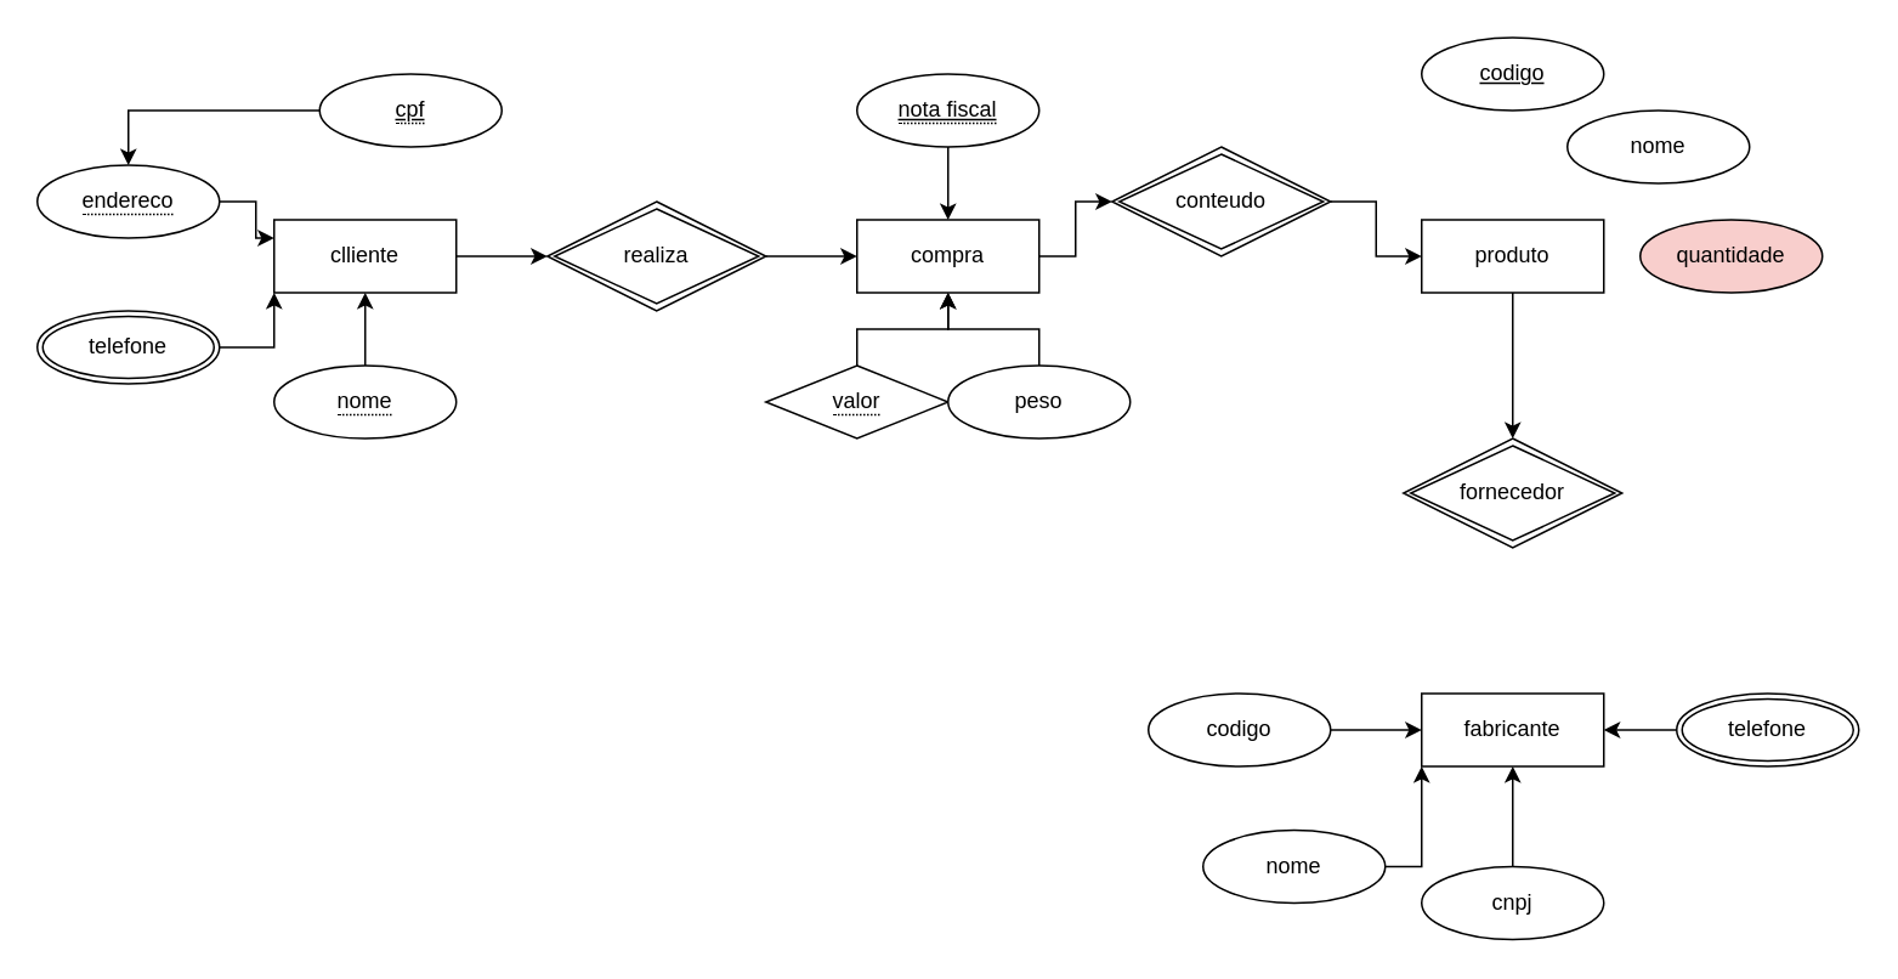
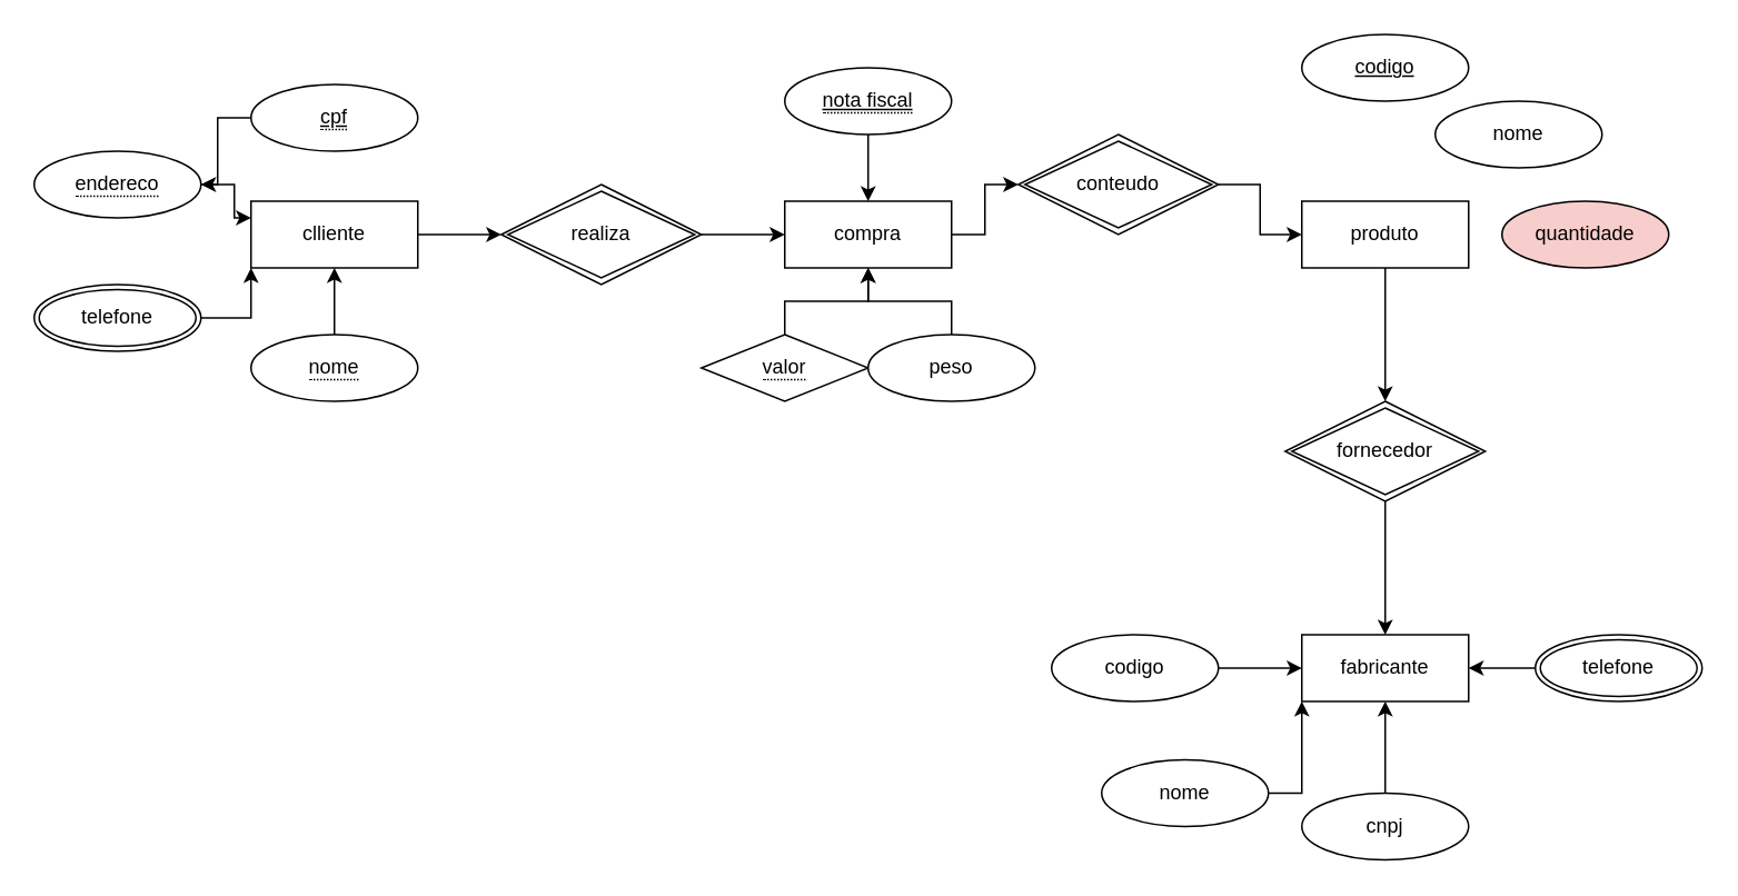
  <mxCell id="0" />
  <mxCell id="1" parent="0" />
  <mxCell id="2" value="fabricante" style="whiteSpace=wrap;html=1;align=center;" vertex="1" parent="1"><mxGeometry x="780" y="380" width="100" height="40" as="geometry" /></mxCell>
  <mxCell id="3" style="edgeStyle=orthogonalEdgeStyle;rounded=0;orthogonalLoop=1;jettySize=auto;html=1;" edge="1" parent="1" source="4" target="14"><mxGeometry relative="1" as="geometry" /></mxCell>
  <mxCell id="4" value="produto" style="whiteSpace=wrap;html=1;align=center;" vertex="1" parent="1"><mxGeometry x="780" y="120" width="100" height="40" as="geometry" /></mxCell>
  <mxCell id="5" style="edgeStyle=orthogonalEdgeStyle;rounded=0;orthogonalLoop=1;jettySize=auto;html=1;entryX=0;entryY=0.5;entryDx=0;entryDy=0;" edge="1" parent="1" source="6" target="12"><mxGeometry relative="1" as="geometry" /></mxCell>
  <mxCell id="6" value="compra" style="whiteSpace=wrap;html=1;align=center;" vertex="1" parent="1"><mxGeometry x="470" y="120" width="100" height="40" as="geometry" /></mxCell>
  <mxCell id="7" style="edgeStyle=orthogonalEdgeStyle;rounded=0;orthogonalLoop=1;jettySize=auto;html=1;entryX=0;entryY=0.5;entryDx=0;entryDy=0;" edge="1" parent="1" source="8" target="10"><mxGeometry relative="1" as="geometry" /></mxCell>
  <mxCell id="8" value="clliente" style="whiteSpace=wrap;html=1;align=center;" vertex="1" parent="1"><mxGeometry x="150" y="120" width="100" height="40" as="geometry" /></mxCell>
  <mxCell id="9" style="edgeStyle=orthogonalEdgeStyle;rounded=0;orthogonalLoop=1;jettySize=auto;html=1;exitX=1;exitY=0.5;exitDx=0;exitDy=0;entryX=0;entryY=0.5;entryDx=0;entryDy=0;" edge="1" parent="1" source="10" target="6"><mxGeometry relative="1" as="geometry" /></mxCell>
  <mxCell id="10" value="realiza" style="shape=rhombus;double=1;perimeter=rhombusPerimeter;whiteSpace=wrap;html=1;align=center;" vertex="1" parent="1"><mxGeometry x="300" y="110" width="120" height="60" as="geometry" /></mxCell>
  <mxCell id="11" style="edgeStyle=orthogonalEdgeStyle;rounded=0;orthogonalLoop=1;jettySize=auto;html=1;exitX=1;exitY=0.5;exitDx=0;exitDy=0;entryX=0;entryY=0.5;entryDx=0;entryDy=0;" edge="1" parent="1" source="12" target="4"><mxGeometry relative="1" as="geometry" /></mxCell>
  <mxCell id="12" value="conteudo" style="shape=rhombus;double=1;perimeter=rhombusPerimeter;whiteSpace=wrap;html=1;align=center;" vertex="1" parent="1"><mxGeometry x="610" y="80" width="120" height="60" as="geometry" /></mxCell>
+ <mxCell id="13" style="edgeStyle=orthogonalEdgeStyle;rounded=0;orthogonalLoop=1;jettySize=auto;html=1;entryX=0.5;entryY=0;entryDx=0;entryDy=0;" edge="1" parent="1" source="14" target="2"><mxGeometry relative="1" as="geometry" /></mxCell>
  <mxCell id="14" value="fornecedor" style="shape=rhombus;double=1;perimeter=rhombusPerimeter;whiteSpace=wrap;html=1;align=center;" vertex="1" parent="1"><mxGeometry x="770" y="240" width="120" height="60" as="geometry" /></mxCell>
  <mxCell id="15" style="edgeStyle=orthogonalEdgeStyle;rounded=0;orthogonalLoop=1;jettySize=auto;html=1;exitX=0.5;exitY=1;exitDx=0;exitDy=0;entryX=0.5;entryY=0;entryDx=0;entryDy=0;" edge="1" parent="1" source="16" target="6"><mxGeometry relative="1" as="geometry" /></mxCell>
  <mxCell id="16" value="&lt;span style=&quot;border-bottom: 1px dotted&quot;&gt;&lt;u&gt;nota fiscal&lt;/u&gt;&lt;/span&gt;" style="ellipse;whiteSpace=wrap;html=1;align=center;" vertex="1" parent="1"><mxGeometry x="470" y="40" width="100" height="40" as="geometry" /></mxCell>
  <mxCell id="17" style="edgeStyle=orthogonalEdgeStyle;rounded=0;orthogonalLoop=1;jettySize=auto;html=1;entryX=0.5;entryY=1;entryDx=0;entryDy=0;" edge="1" parent="1" source="18" target="6"><mxGeometry relative="1" as="geometry" /></mxCell>
  <mxCell id="18" value="&lt;span style=&quot;border-bottom: 1px dotted&quot;&gt;valor&lt;/span&gt;" style="rhombus;whiteSpace=wrap;html=1;align=center;" vertex="1" parent="1"><mxGeometry x="420" y="200" width="100" height="40" as="geometry" /></mxCell>
  <mxCell id="19" style="edgeStyle=orthogonalEdgeStyle;rounded=0;orthogonalLoop=1;jettySize=auto;html=1;entryX=0;entryY=0.25;entryDx=0;entryDy=0;" edge="1" parent="1" source="20" target="8"><mxGeometry relative="1" as="geometry" /></mxCell>
  <mxCell id="20" value="&lt;span style=&quot;border-bottom: 1px dotted&quot;&gt;endereco&lt;/span&gt;" style="ellipse;whiteSpace=wrap;html=1;align=center;" vertex="1" parent="1"><mxGeometry x="20" y="90" width="100" height="40" as="geometry" /></mxCell>
  <mxCell id="21" style="edgeStyle=orthogonalEdgeStyle;rounded=0;orthogonalLoop=1;jettySize=auto;html=1;entryX=0.5;entryY=1;entryDx=0;entryDy=0;" edge="1" parent="1" source="22" target="8"><mxGeometry relative="1" as="geometry" /></mxCell>
  <mxCell id="22" value="&lt;span style=&quot;border-bottom: 1px dotted&quot;&gt;nome&lt;/span&gt;" style="ellipse;whiteSpace=wrap;html=1;align=center;" vertex="1" parent="1"><mxGeometry x="150" y="200" width="100" height="40" as="geometry" /></mxCell>
  <mxCell id="23" style="edgeStyle=orthogonalEdgeStyle;rounded=0;orthogonalLoop=1;jettySize=auto;html=1;" edge="1" parent="1" source="24" target="20"><mxGeometry relative="1" as="geometry" /></mxCell>
- <mxCell id="24" value="&lt;span style=&quot;border-bottom: 1px dotted&quot;&gt;&lt;u&gt;cpf&lt;/u&gt;&lt;/span&gt;" style="ellipse;whiteSpace=wrap;html=1;align=center;" vertex="1" parent="1"><mxGeometry x="175" y="40" width="100" height="40" as="geometry" /></mxCell>
+ <mxCell id="24" value="&lt;span style=&quot;border-bottom: 1px dotted&quot;&gt;&lt;u&gt;cpf&lt;/u&gt;&lt;/span&gt;" style="ellipse;whiteSpace=wrap;html=1;align=center;" vertex="1" parent="1"><mxGeometry x="150" y="50" width="100" height="40" as="geometry" /></mxCell>
  <mxCell id="25" style="edgeStyle=orthogonalEdgeStyle;rounded=0;orthogonalLoop=1;jettySize=auto;html=1;entryX=0;entryY=1;entryDx=0;entryDy=0;" edge="1" parent="1" source="26" target="8"><mxGeometry relative="1" as="geometry" /></mxCell>
  <mxCell id="26" value="telefone" style="ellipse;shape=doubleEllipse;margin=3;whiteSpace=wrap;html=1;align=center;" vertex="1" parent="1"><mxGeometry x="20" y="170" width="100" height="40" as="geometry" /></mxCell>
  <mxCell id="27" style="edgeStyle=orthogonalEdgeStyle;rounded=0;orthogonalLoop=1;jettySize=auto;html=1;entryX=0.5;entryY=1;entryDx=0;entryDy=0;" edge="1" parent="1" source="28" target="6"><mxGeometry relative="1" as="geometry" /></mxCell>
  <mxCell id="28" value="peso" style="ellipse;whiteSpace=wrap;html=1;align=center;" vertex="1" parent="1"><mxGeometry x="520" y="200" width="100" height="40" as="geometry" /></mxCell>
  <mxCell id="29" style="edgeStyle=orthogonalEdgeStyle;rounded=0;orthogonalLoop=1;jettySize=auto;html=1;entryX=0;entryY=1;entryDx=0;entryDy=0;" edge="1" parent="1" source="30" target="2"><mxGeometry relative="1" as="geometry"><Array as="points"><mxPoint x="780" y="475" /></Array></mxGeometry></mxCell>
  <mxCell id="30" value="nome" style="ellipse;whiteSpace=wrap;html=1;align=center;" vertex="1" parent="1"><mxGeometry x="660" y="455" width="100" height="40" as="geometry" /></mxCell>
  <mxCell id="31" value="quantidade" style="ellipse;whiteSpace=wrap;html=1;align=center;fillColor=#f8cecc;" vertex="1" parent="1"><mxGeometry x="900" y="120" width="100" height="40" as="geometry" /></mxCell>
  <mxCell id="32" style="edgeStyle=orthogonalEdgeStyle;rounded=0;orthogonalLoop=1;jettySize=auto;html=1;entryX=0;entryY=0.5;entryDx=0;entryDy=0;" edge="1" parent="1" source="33" target="2"><mxGeometry relative="1" as="geometry" /></mxCell>
  <mxCell id="33" value="codigo" style="ellipse;whiteSpace=wrap;html=1;align=center;" vertex="1" parent="1"><mxGeometry x="630" y="380" width="100" height="40" as="geometry" /></mxCell>
  <mxCell id="34" value="nome" style="ellipse;whiteSpace=wrap;html=1;align=center;" vertex="1" parent="1"><mxGeometry x="860" y="60" width="100" height="40" as="geometry" /></mxCell>
  <mxCell id="35" value="&lt;u&gt;codigo&lt;/u&gt;" style="ellipse;whiteSpace=wrap;html=1;align=center;" vertex="1" parent="1"><mxGeometry x="780" y="20" width="100" height="40" as="geometry" /></mxCell>
  <mxCell id="36" style="edgeStyle=orthogonalEdgeStyle;rounded=0;orthogonalLoop=1;jettySize=auto;html=1;entryX=0.5;entryY=1;entryDx=0;entryDy=0;" edge="1" parent="1" source="37" target="2"><mxGeometry relative="1" as="geometry" /></mxCell>
  <mxCell id="37" value="cnpj" style="ellipse;whiteSpace=wrap;html=1;align=center;" vertex="1" parent="1"><mxGeometry x="780" y="475" width="100" height="40" as="geometry" /></mxCell>
  <mxCell id="38" style="edgeStyle=orthogonalEdgeStyle;rounded=0;orthogonalLoop=1;jettySize=auto;html=1;" edge="1" parent="1" source="39" target="2"><mxGeometry relative="1" as="geometry" /></mxCell>
  <mxCell id="39" value="telefone" style="ellipse;shape=doubleEllipse;margin=3;whiteSpace=wrap;html=1;align=center;" vertex="1" parent="1"><mxGeometry x="920" y="380" width="100" height="40" as="geometry" /></mxCell>
